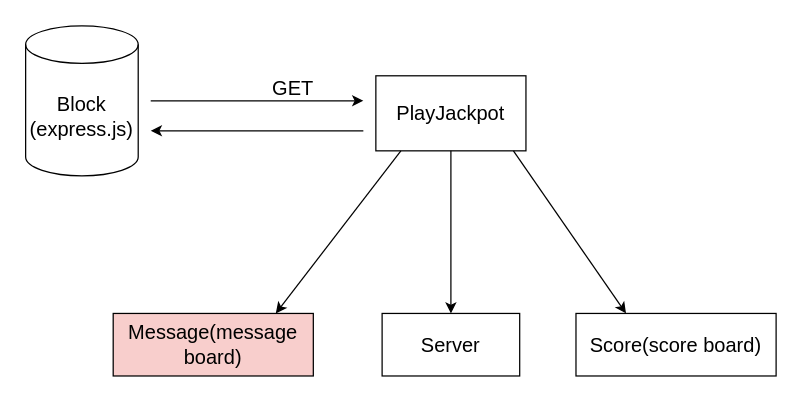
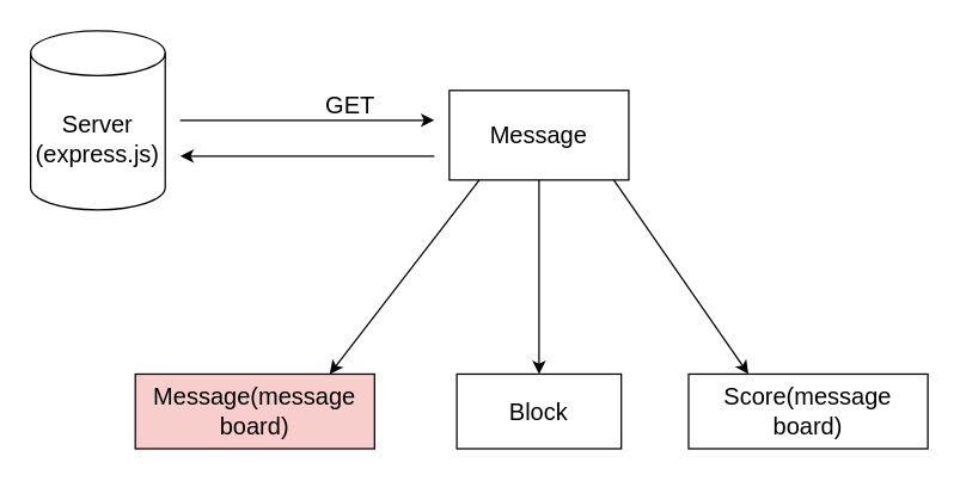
  <mxCell id="0" />
  <mxCell id="1" parent="0" />
- <mxCell id="2" value="&lt;font style=&quot;font-size: 16px&quot;&gt;PlayJackpot&lt;/font&gt;" style="rounded=0;whiteSpace=wrap;html=1;" parent="1" vertex="1"><mxGeometry x="300" y="60" width="120" height="60" as="geometry" /></mxCell>
+ <mxCell id="2" value="&lt;font style=&quot;font-size: 16px&quot;&gt;Message&lt;/font&gt;" style="rounded=0;whiteSpace=wrap;html=1;" parent="1" vertex="1"><mxGeometry x="300" y="60" width="120" height="60" as="geometry" /></mxCell>
  <mxCell id="3" value="" style="endArrow=classic;html=1;" parent="1" edge="1"><mxGeometry width="50" height="50" relative="1" as="geometry"><mxPoint x="320" y="120" as="sourcePoint" /><mxPoint x="220" y="250" as="targetPoint" /></mxGeometry></mxCell>
  <mxCell id="4" value="" style="endArrow=classic;html=1;" parent="1" edge="1"><mxGeometry width="50" height="50" relative="1" as="geometry"><mxPoint x="360" y="120" as="sourcePoint" /><mxPoint x="360" y="250" as="targetPoint" /></mxGeometry></mxCell>
  <mxCell id="5" value="" style="endArrow=classic;html=1;" parent="1" edge="1"><mxGeometry width="50" height="50" relative="1" as="geometry"><mxPoint x="410" y="120" as="sourcePoint" /><mxPoint x="500" y="250" as="targetPoint" /></mxGeometry></mxCell>
  <mxCell id="6" value="&lt;span style=&quot;font-size: 16px&quot;&gt;Message(message board)&lt;/span&gt;" style="rounded=0;whiteSpace=wrap;html=1;fillColor=#f8cecc;" parent="1" vertex="1"><mxGeometry x="90" y="250" width="160" height="50" as="geometry" /></mxCell>
- <mxCell id="7" value="&lt;font style=&quot;font-size: 16px&quot;&gt;Server&lt;/font&gt;" style="rounded=0;whiteSpace=wrap;html=1;" parent="1" vertex="1"><mxGeometry x="305" y="250" width="110" height="50" as="geometry" /></mxCell>
- <mxCell id="8" value="&lt;font style=&quot;font-size: 16px&quot;&gt;Score(score board)&lt;/font&gt;" style="rounded=0;whiteSpace=wrap;html=1;" parent="1" vertex="1"><mxGeometry x="460" y="250" width="160" height="50" as="geometry" /></mxCell>
- <mxCell id="9" value="&lt;font style=&quot;font-size: 16px&quot;&gt;Block&lt;br&gt;(express.js)&lt;/font&gt;" style="shape=cylinder3;whiteSpace=wrap;html=1;boundedLbl=1;backgroundOutline=1;size=15;" parent="1" vertex="1"><mxGeometry x="20" y="20" width="90" height="120" as="geometry" /></mxCell>
+ <mxCell id="7" value="&lt;font style=&quot;font-size: 16px&quot;&gt;Block&lt;/font&gt;" style="rounded=0;whiteSpace=wrap;html=1;" parent="1" vertex="1"><mxGeometry x="305" y="250" width="110" height="50" as="geometry" /></mxCell>
+ <mxCell id="8" value="&lt;font style=&quot;font-size: 16px&quot;&gt;Score(message board)&lt;/font&gt;" style="rounded=0;whiteSpace=wrap;html=1;" parent="1" vertex="1"><mxGeometry x="460" y="250" width="160" height="50" as="geometry" /></mxCell>
+ <mxCell id="9" value="&lt;font style=&quot;font-size: 16px&quot;&gt;Server&lt;br&gt;(express.js)&lt;/font&gt;" style="shape=cylinder3;whiteSpace=wrap;html=1;boundedLbl=1;backgroundOutline=1;size=15;" parent="1" vertex="1"><mxGeometry x="20" y="20" width="90" height="120" as="geometry" /></mxCell>
  <mxCell id="10" value="" style="endArrow=classic;html=1;" parent="1" edge="1"><mxGeometry width="50" height="50" relative="1" as="geometry"><mxPoint x="120" y="80" as="sourcePoint" /><mxPoint x="290" y="80" as="targetPoint" /></mxGeometry></mxCell>
  <mxCell id="11" value="" style="endArrow=classic;html=1;" parent="1" edge="1"><mxGeometry width="50" height="50" relative="1" as="geometry"><mxPoint x="290" y="104" as="sourcePoint" /><mxPoint x="120" y="104" as="targetPoint" /></mxGeometry></mxCell>
  <mxCell id="12" value="&lt;font style=&quot;font-size: 16px&quot;&gt;GET&lt;/font&gt;" style="rounded=0;whiteSpace=wrap;html=1;strokeWidth=1;strokeColor=none;fillColor=none;" parent="1" vertex="1"><mxGeometry x="174" y="60" width="120" height="20" as="geometry" /></mxCell>
